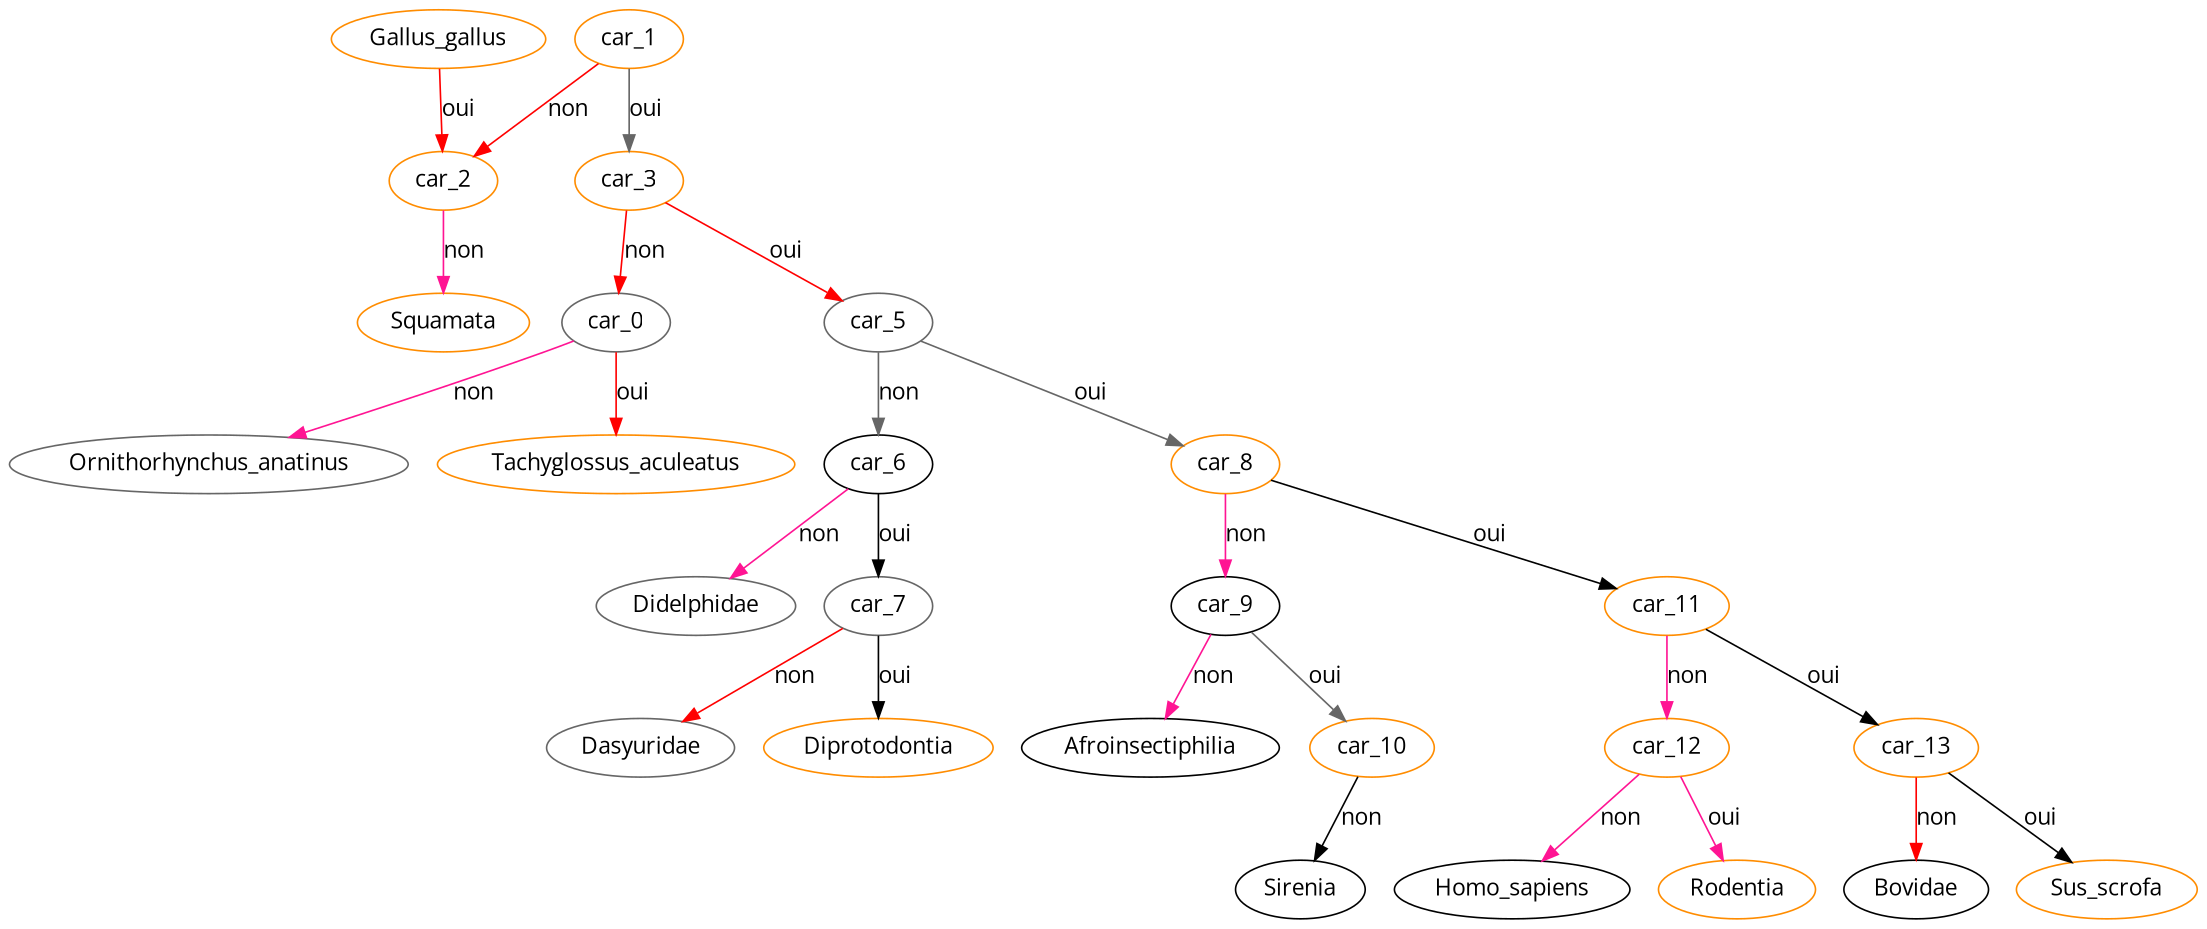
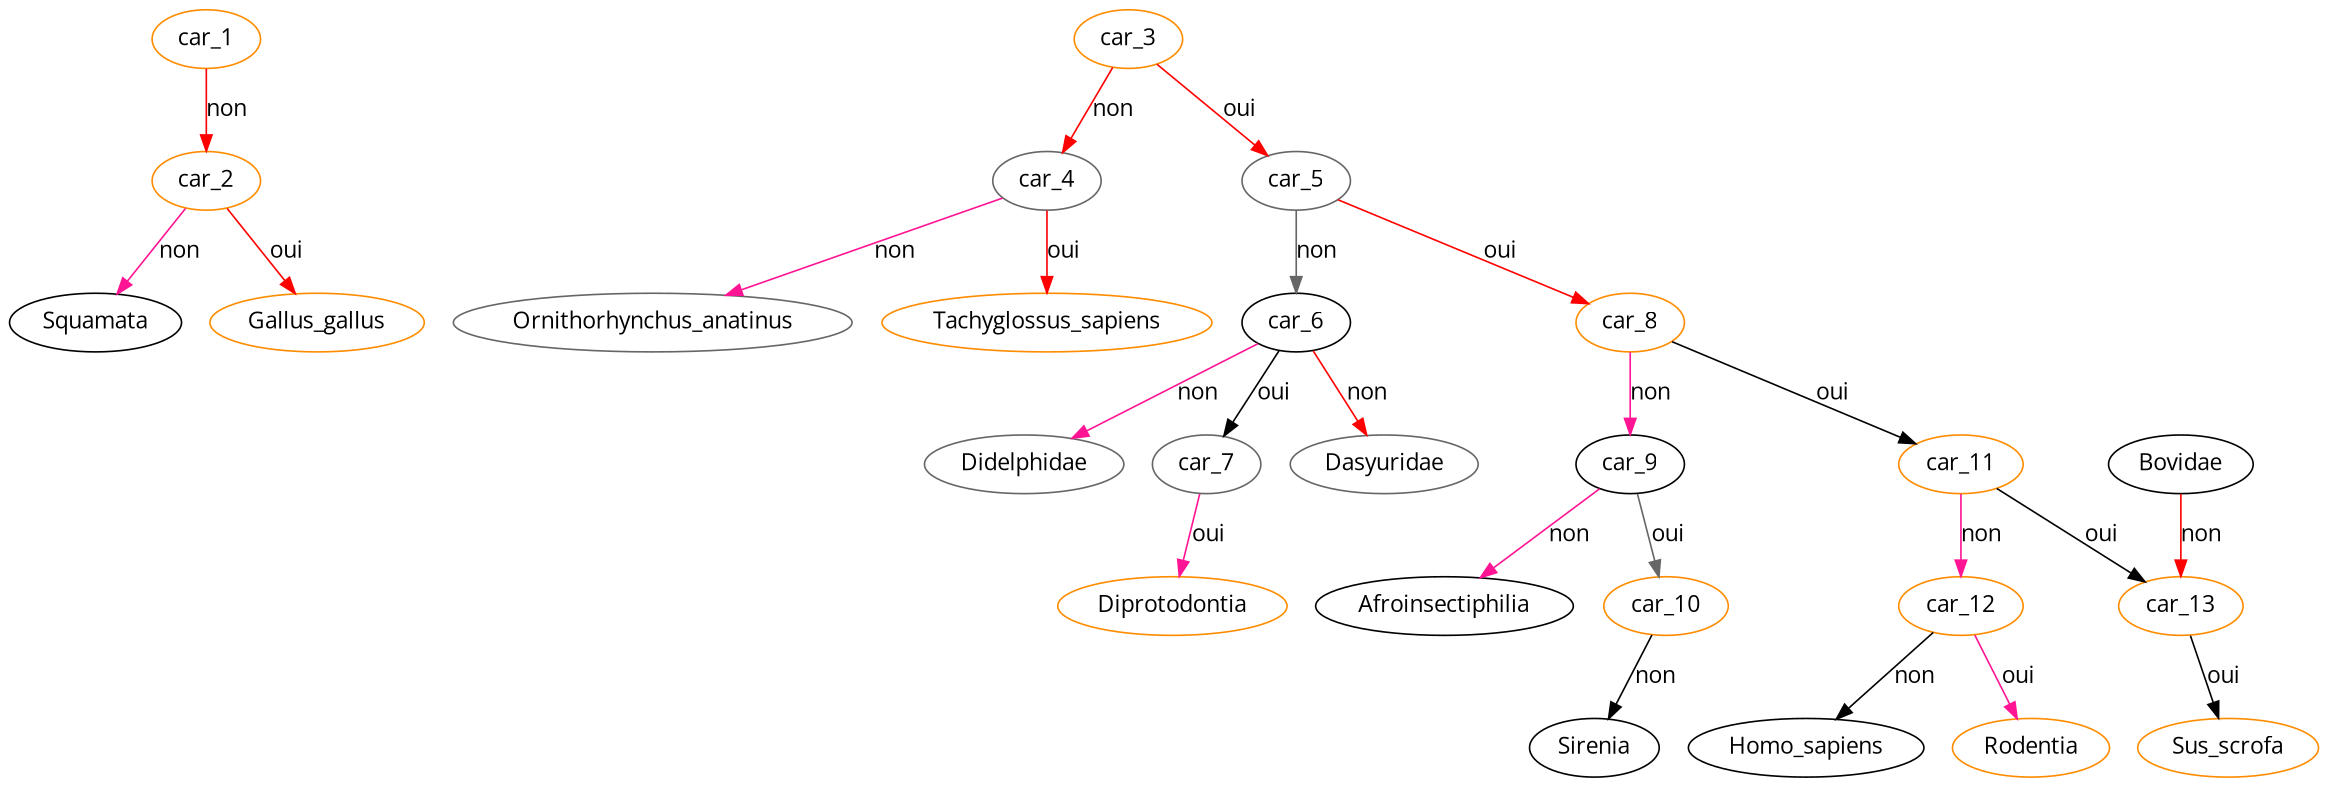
  digraph {
    fontname="Open Sans"
    node [color=darkorange fontname="Open Sans"]
    edge [color=deeppink fontname="Open Sans"]
    car_2
-   Squamata
+   Squamata [color=black]
    Gallus_gallus
    car_1
    car_3
-   car_4 [color=gray40 label=car_0]
+   car_4 [color=gray40]
    car_5 [color=gray40]
    Ornithorhynchus_anatinus [color=gray40]
-   Tachyglossus_aculeatus
+   Tachyglossus_aculeatus [label=Tachyglossus_sapiens]
    car_6 [color=black]
    car_8
    Didelphidae [color=gray40]
    car_7 [color=gray40]
    Dasyuridae [color=gray40]
    Diprotodontia
    car_9 [color=black]
    car_11
    Afroinsectiphilia [color=black]
    car_10
    Sirenia [color=black]
    car_12
    car_13
    Homo_sapiens [color=black]
    Rodentia
    Bovidae [color=black]
    Sus_scrofa
    car_2 -> Squamata [label=non]
-   Gallus_gallus -> car_2 [color=red label=oui]
+   car_2 -> Gallus_gallus [color=red label=oui]
    car_1 -> car_2 [color=red label=non]
-   car_1 -> car_3 [color=gray40 label=oui]
    car_3 -> car_4 [color=red label=non]
    car_3 -> car_5 [color=red label=oui]
    car_4 -> Ornithorhynchus_anatinus [label=non]
    car_4 -> Tachyglossus_aculeatus [color=red label=oui]
    car_5 -> car_6 [color=gray40 label=non]
-   car_5 -> car_8 [color=gray40 label=oui]
+   car_5 -> car_8 [color=red label=oui]
    car_6 -> Didelphidae [label=non]
    car_6 -> car_7 [color=black label=oui]
    car_8 -> car_9 [label=non]
    car_8 -> car_11 [color=black label=oui]
-   car_7 -> Dasyuridae [color=red label=non]
-   car_7 -> Diprotodontia [color=black label=oui]
+   car_6 -> Dasyuridae [color=red label=non]
+   car_7 -> Diprotodontia [label=oui]
    car_9 -> Afroinsectiphilia [label=non]
    car_9 -> car_10 [color=gray40 label=oui]
    car_11 -> car_12 [label=non]
    car_11 -> car_13 [color=black label=oui]
    car_10 -> Sirenia [color=black label=non]
-   car_12 -> Homo_sapiens [label=non]
+   car_12 -> Homo_sapiens [color=black label=non]
    car_12 -> Rodentia [label=oui]
-   car_13 -> Bovidae [color=red label=non]
+   Bovidae -> car_13 [color=red label=non]
    car_13 -> Sus_scrofa [color=black label=oui]
  }
